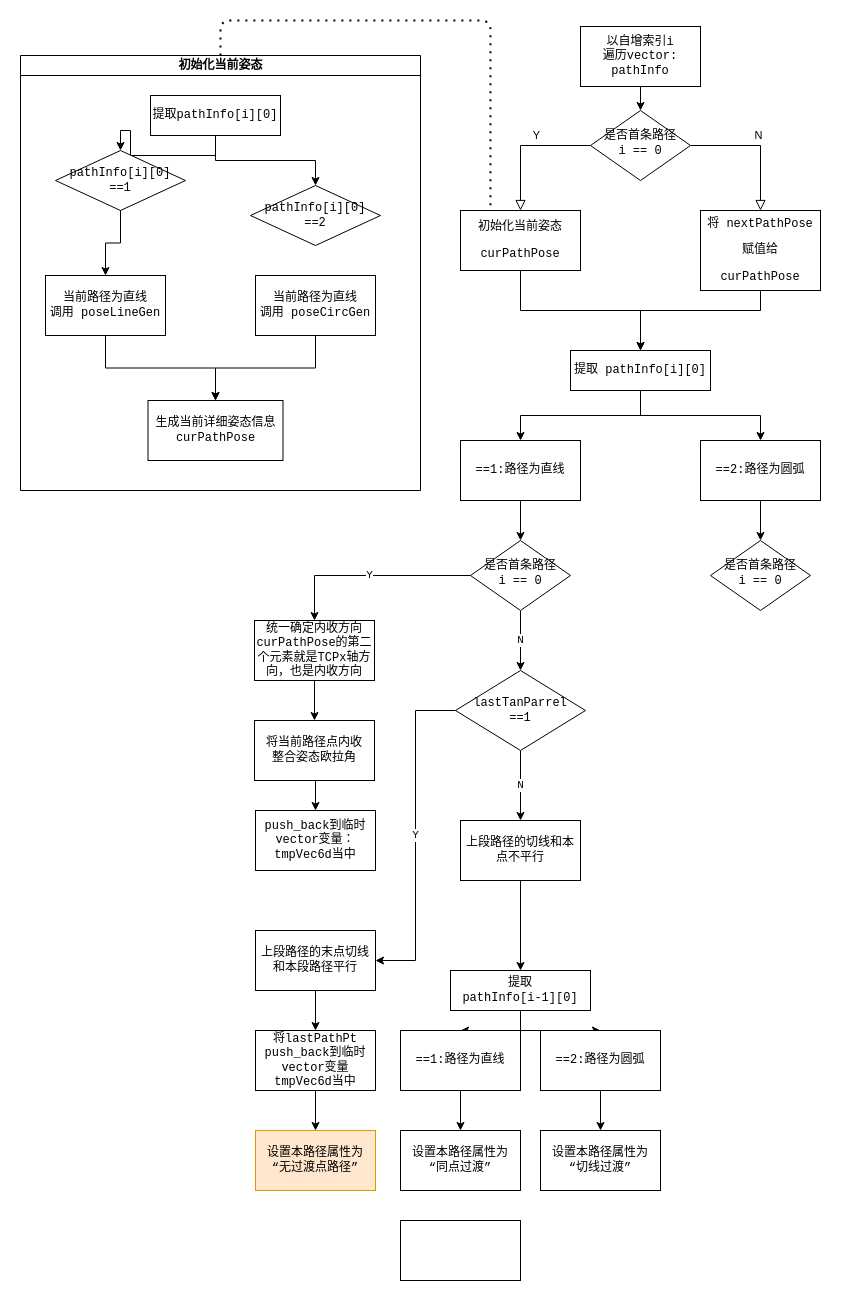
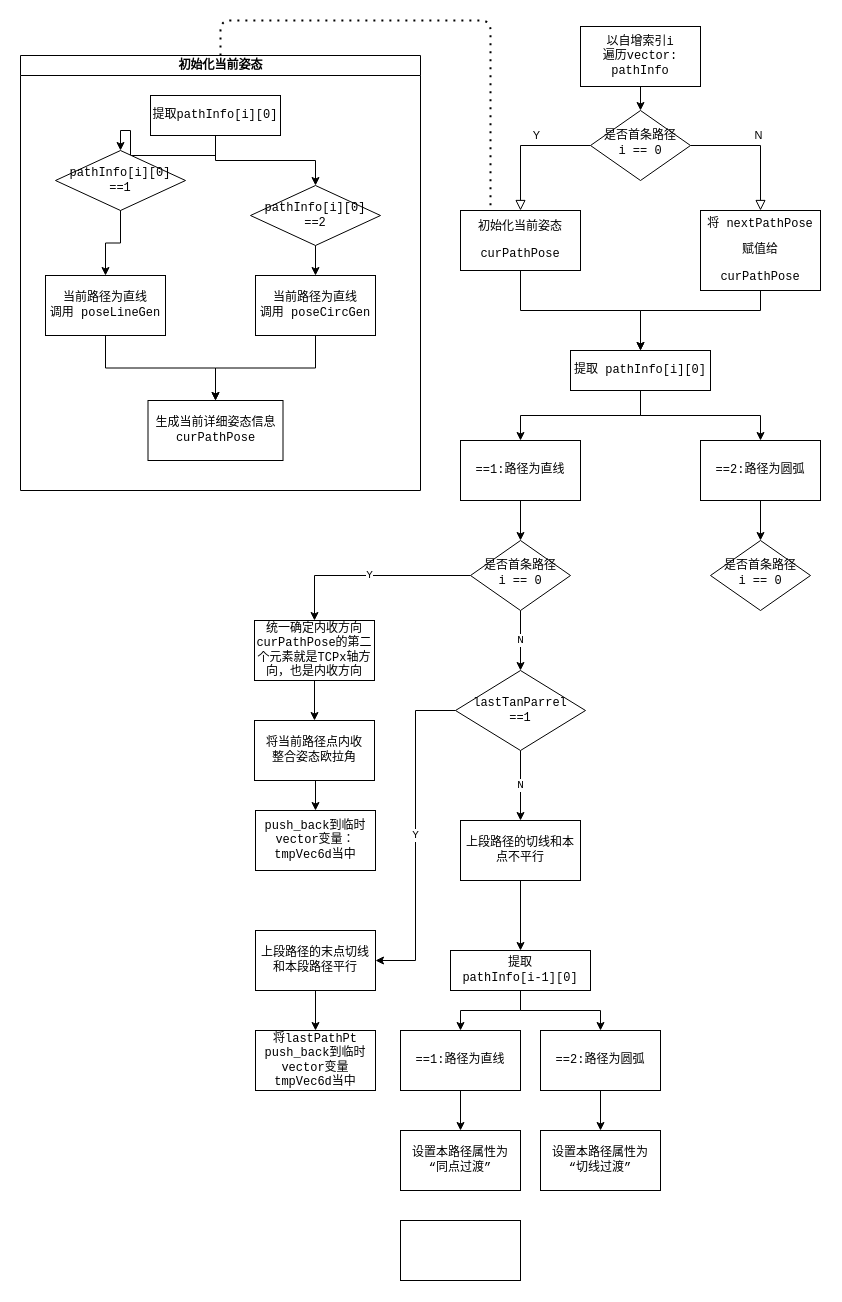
  <mxCell id="0" />
  <mxCell id="1" parent="0" />
  <mxCell id="2" value="Y" style="rounded=0;html=1;jettySize=auto;orthogonalLoop=1;fontSize=11;endArrow=block;endFill=0;endSize=8;strokeWidth=1;shadow=0;labelBackgroundColor=none;edgeStyle=orthogonalEdgeStyle;entryX=0.5;entryY=0;entryDx=0;entryDy=0;" parent="1" source="4" target="6" edge="1"><mxGeometry x="-0.2" y="-10" relative="1" as="geometry"><mxPoint as="offset" /><mxPoint x="540" y="110" as="targetPoint" /></mxGeometry></mxCell>
  <mxCell id="3" value="N" style="edgeStyle=orthogonalEdgeStyle;rounded=0;html=1;jettySize=auto;orthogonalLoop=1;fontSize=11;endArrow=block;endFill=0;endSize=8;strokeWidth=1;shadow=0;labelBackgroundColor=none;entryX=0.5;entryY=0;entryDx=0;entryDy=0;" parent="1" source="4" target="24" edge="1"><mxGeometry y="10" relative="1" as="geometry"><mxPoint as="offset" /><mxPoint x="770" y="150" as="targetPoint" /></mxGeometry></mxCell>
  <mxCell id="4" value="是否首条路径&lt;br&gt;i == 0" style="rhombus;whiteSpace=wrap;html=1;shadow=0;fontFamily=Courier New;fontSize=12;align=center;strokeWidth=1;spacing=6;spacingTop=-4;" parent="1" vertex="1"><mxGeometry x="590" y="110" width="100" height="70" as="geometry" /></mxCell>
  <mxCell id="5" style="edgeStyle=orthogonalEdgeStyle;rounded=0;orthogonalLoop=1;jettySize=auto;html=1;exitX=0.5;exitY=1;exitDx=0;exitDy=0;entryX=0.5;entryY=0;entryDx=0;entryDy=0;fontFamily=Courier New;" edge="1" parent="1" source="6" target="27"><mxGeometry relative="1" as="geometry"><mxPoint x="640" y="350" as="targetPoint" /></mxGeometry></mxCell>
  <mxCell id="6" value="&lt;p&gt;初始化当前姿态&lt;/p&gt;&lt;p&gt;curPathPose&lt;/p&gt;" style="rounded=0;whiteSpace=wrap;html=1;fontFamily=Courier New;" vertex="1" parent="1"><mxGeometry x="460" y="210" width="120" height="60" as="geometry" /></mxCell>
  <mxCell id="7" value="初始化当前姿态" style="swimlane;html=1;startSize=20;horizontal=1;containerType=tree;" vertex="1" parent="1"><mxGeometry x="20" y="55" width="400" height="435" as="geometry"><mxRectangle x="-340" y="100" width="120" height="20" as="alternateBounds" /></mxGeometry></mxCell>
  <mxCell id="8" style="edgeStyle=orthogonalEdgeStyle;rounded=0;orthogonalLoop=1;jettySize=auto;html=1;entryX=0.5;entryY=0;entryDx=0;entryDy=0;fontFamily=Courier New;exitX=0.5;exitY=1;exitDx=0;exitDy=0;" edge="1" parent="7" source="10" target="11"><mxGeometry relative="1" as="geometry"><mxPoint x="195" y="120" as="sourcePoint" /></mxGeometry></mxCell>
  <mxCell id="9" style="edgeStyle=orthogonalEdgeStyle;rounded=0;orthogonalLoop=1;jettySize=auto;html=1;exitX=0.5;exitY=1;exitDx=0;exitDy=0;entryX=0.5;entryY=0;entryDx=0;entryDy=0;fontFamily=Courier New;" edge="1" parent="7" source="10" target="13"><mxGeometry relative="1" as="geometry" /></mxCell>
  <mxCell id="10" value="提取pathInfo[i][0]" style="whiteSpace=wrap;html=1;treeFolding=1;treeMoving=1;newEdgeStyle={&quot;edgeStyle&quot;:&quot;elbowEdgeStyle&quot;,&quot;startArrow&quot;:&quot;none&quot;,&quot;endArrow&quot;:&quot;none&quot;};fontFamily=Courier New;" vertex="1" parent="7"><mxGeometry x="130" y="40" width="130" height="40" as="geometry" /></mxCell>
  <mxCell id="11" value="pathInfo[i][0]&lt;br&gt;==1" style="rhombus;whiteSpace=wrap;html=1;fontFamily=Courier New;" vertex="1" parent="7"><mxGeometry x="35" y="95" width="130" height="60" as="geometry" /></mxCell>
+ <mxCell id="12" style="edgeStyle=orthogonalEdgeStyle;rounded=0;orthogonalLoop=1;jettySize=auto;html=1;exitX=0.5;exitY=1;exitDx=0;exitDy=0;entryX=0.5;entryY=0;entryDx=0;entryDy=0;fontFamily=Courier New;" edge="1" parent="7" source="13" target="18"><mxGeometry relative="1" as="geometry" /></mxCell>
  <mxCell id="13" value="pathInfo[i][0]&lt;br&gt;==2" style="rhombus;whiteSpace=wrap;html=1;fontFamily=Courier New;" vertex="1" parent="7"><mxGeometry x="230" y="130" width="130" height="60" as="geometry" /></mxCell>
  <mxCell id="14" style="edgeStyle=orthogonalEdgeStyle;rounded=0;orthogonalLoop=1;jettySize=auto;html=1;exitX=0.5;exitY=1;exitDx=0;exitDy=0;entryX=0.5;entryY=0;entryDx=0;entryDy=0;fontFamily=Courier New;" edge="1" parent="7" source="15" target="19"><mxGeometry relative="1" as="geometry" /></mxCell>
  <mxCell id="15" value="当前路径为直线&lt;br&gt;调用 poseLineGen" style="rounded=0;whiteSpace=wrap;html=1;fontFamily=Courier New;" vertex="1" parent="7"><mxGeometry x="25" y="220" width="120" height="60" as="geometry" /></mxCell>
  <mxCell id="16" style="edgeStyle=orthogonalEdgeStyle;rounded=0;orthogonalLoop=1;jettySize=auto;html=1;exitX=0.5;exitY=1;exitDx=0;exitDy=0;fontFamily=Courier New;" edge="1" parent="7" source="11" target="15"><mxGeometry relative="1" as="geometry"><mxPoint x="85" y="220" as="targetPoint" /></mxGeometry></mxCell>
  <mxCell id="17" style="edgeStyle=orthogonalEdgeStyle;rounded=0;orthogonalLoop=1;jettySize=auto;html=1;exitX=0.5;exitY=1;exitDx=0;exitDy=0;entryX=0.5;entryY=0;entryDx=0;entryDy=0;fontFamily=Courier New;" edge="1" parent="7" source="18" target="19"><mxGeometry relative="1" as="geometry" /></mxCell>
  <mxCell id="18" value="当前路径为直线&lt;br&gt;调用 poseCircGen" style="rounded=0;whiteSpace=wrap;html=1;fontFamily=Courier New;" vertex="1" parent="7"><mxGeometry x="235" y="220" width="120" height="60" as="geometry" /></mxCell>
  <mxCell id="19" value="生成当前详细姿态信息&lt;br&gt;curPathPose" style="rounded=0;whiteSpace=wrap;html=1;fontFamily=Courier New;" vertex="1" parent="7"><mxGeometry x="127.5" y="345" width="135" height="60" as="geometry" /></mxCell>
  <mxCell id="20" value="" style="endArrow=none;dashed=1;html=1;dashPattern=1 3;strokeWidth=2;entryX=0.25;entryY=0;entryDx=0;entryDy=0;exitX=0.5;exitY=0;exitDx=0;exitDy=0;edgeStyle=orthogonalEdgeStyle;" edge="1" parent="1" source="7" target="6"><mxGeometry width="50" height="50" relative="1" as="geometry"><mxPoint x="380" y="210" as="sourcePoint" /><mxPoint x="430" y="160" as="targetPoint" /><Array as="points"><mxPoint x="220" y="20" /><mxPoint x="490" y="20" /></Array></mxGeometry></mxCell>
  <mxCell id="21" style="edgeStyle=orthogonalEdgeStyle;rounded=0;orthogonalLoop=1;jettySize=auto;html=1;exitX=0.5;exitY=1;exitDx=0;exitDy=0;entryX=0.5;entryY=0;entryDx=0;entryDy=0;" edge="1" parent="1" source="22" target="4"><mxGeometry relative="1" as="geometry" /></mxCell>
  <mxCell id="22" value="以自增索引i&lt;br&gt;遍历vector: pathInfo" style="rounded=0;whiteSpace=wrap;html=1;fontFamily=Courier New;" vertex="1" parent="1"><mxGeometry x="580" y="26" width="120" height="60" as="geometry" /></mxCell>
  <mxCell id="23" style="edgeStyle=orthogonalEdgeStyle;rounded=0;orthogonalLoop=1;jettySize=auto;html=1;exitX=0.5;exitY=1;exitDx=0;exitDy=0;entryX=0.5;entryY=0;entryDx=0;entryDy=0;fontFamily=Courier New;" edge="1" parent="1" source="24" target="27"><mxGeometry relative="1" as="geometry"><mxPoint x="640" y="350" as="targetPoint" /><Array as="points"><mxPoint x="760" y="310" /><mxPoint x="640" y="310" /></Array></mxGeometry></mxCell>
  <mxCell id="24" value="&lt;p&gt;将 nextPathPose&lt;/p&gt;&lt;p&gt;赋值给&lt;/p&gt;&lt;p&gt;curPathPose&lt;/p&gt;" style="rounded=0;whiteSpace=wrap;html=1;fontFamily=Courier New;" vertex="1" parent="1"><mxGeometry x="700" y="210" width="120" height="80" as="geometry" /></mxCell>
  <mxCell id="25" style="edgeStyle=orthogonalEdgeStyle;rounded=0;orthogonalLoop=1;jettySize=auto;html=1;exitX=0.5;exitY=1;exitDx=0;exitDy=0;entryX=0.5;entryY=0;entryDx=0;entryDy=0;fontFamily=Courier New;" edge="1" parent="1" source="27" target="29"><mxGeometry relative="1" as="geometry" /></mxCell>
  <mxCell id="26" style="edgeStyle=orthogonalEdgeStyle;rounded=0;orthogonalLoop=1;jettySize=auto;html=1;exitX=0.5;exitY=1;exitDx=0;exitDy=0;entryX=0.5;entryY=0;entryDx=0;entryDy=0;fontFamily=Courier New;" edge="1" parent="1" source="27" target="31"><mxGeometry relative="1" as="geometry" /></mxCell>
  <mxCell id="27" value="提取 pathInfo[i][0]" style="rounded=0;whiteSpace=wrap;html=1;fontFamily=Courier New;" vertex="1" parent="1"><mxGeometry x="570" y="350" width="140" height="40" as="geometry" /></mxCell>
  <mxCell id="28" style="edgeStyle=orthogonalEdgeStyle;rounded=0;orthogonalLoop=1;jettySize=auto;html=1;exitX=0.5;exitY=1;exitDx=0;exitDy=0;entryX=0.5;entryY=0;entryDx=0;entryDy=0;fontFamily=Courier New;" edge="1" parent="1" source="29" target="34"><mxGeometry relative="1" as="geometry" /></mxCell>
  <mxCell id="29" value="==1:路径为直线" style="rounded=0;whiteSpace=wrap;html=1;fontFamily=Courier New;" vertex="1" parent="1"><mxGeometry x="460" y="440" width="120" height="60" as="geometry" /></mxCell>
  <mxCell id="30" style="edgeStyle=orthogonalEdgeStyle;rounded=0;orthogonalLoop=1;jettySize=auto;html=1;exitX=0.5;exitY=1;exitDx=0;exitDy=0;entryX=0.5;entryY=0;entryDx=0;entryDy=0;fontFamily=Courier New;" edge="1" parent="1" source="31" target="35"><mxGeometry relative="1" as="geometry" /></mxCell>
  <mxCell id="31" value="==2:路径为圆弧" style="rounded=0;whiteSpace=wrap;html=1;fontFamily=Courier New;" vertex="1" parent="1"><mxGeometry x="700" y="440" width="120" height="60" as="geometry" /></mxCell>
  <mxCell id="32" value="Y" style="edgeStyle=orthogonalEdgeStyle;rounded=0;orthogonalLoop=1;jettySize=auto;html=1;exitX=0;exitY=0.5;exitDx=0;exitDy=0;entryX=0.5;entryY=0;entryDx=0;entryDy=0;fontFamily=Courier New;" edge="1" parent="1" source="34" target="37"><mxGeometry relative="1" as="geometry" /></mxCell>
  <mxCell id="33" value="N" style="edgeStyle=orthogonalEdgeStyle;rounded=0;orthogonalLoop=1;jettySize=auto;html=1;exitX=0.5;exitY=1;exitDx=0;exitDy=0;entryX=0.5;entryY=0;entryDx=0;entryDy=0;fontFamily=Courier New;" edge="1" parent="1" source="34" target="43"><mxGeometry relative="1" as="geometry"><mxPoint x="520" y="670" as="targetPoint" /></mxGeometry></mxCell>
  <mxCell id="34" value="是否首条路径&lt;br&gt;i == 0" style="rhombus;whiteSpace=wrap;html=1;shadow=0;fontFamily=Courier New;fontSize=12;align=center;strokeWidth=1;spacing=6;spacingTop=-4;" vertex="1" parent="1"><mxGeometry x="470" y="540" width="100" height="70" as="geometry" /></mxCell>
  <mxCell id="35" value="是否首条路径&lt;br&gt;i == 0" style="rhombus;whiteSpace=wrap;html=1;shadow=0;fontFamily=Courier New;fontSize=12;align=center;strokeWidth=1;spacing=6;spacingTop=-4;" vertex="1" parent="1"><mxGeometry x="710" y="540" width="100" height="70" as="geometry" /></mxCell>
  <mxCell id="36" style="edgeStyle=orthogonalEdgeStyle;rounded=0;orthogonalLoop=1;jettySize=auto;html=1;exitX=0.5;exitY=1;exitDx=0;exitDy=0;entryX=0.5;entryY=0;entryDx=0;entryDy=0;fontFamily=Courier New;" edge="1" parent="1" source="37" target="39"><mxGeometry relative="1" as="geometry" /></mxCell>
  <mxCell id="37" value="统一确定内收方向&lt;br&gt;curPathPose的第二个元素就是TCPx轴方向，也是内收方向" style="rounded=0;whiteSpace=wrap;html=1;fontFamily=Courier New;" vertex="1" parent="1"><mxGeometry x="254" y="620" width="120" height="60" as="geometry" /></mxCell>
  <mxCell id="38" style="edgeStyle=orthogonalEdgeStyle;rounded=0;orthogonalLoop=1;jettySize=auto;html=1;exitX=0.5;exitY=1;exitDx=0;exitDy=0;entryX=0.5;entryY=0;entryDx=0;entryDy=0;fontFamily=Courier New;" edge="1" parent="1" source="39" target="40"><mxGeometry relative="1" as="geometry" /></mxCell>
  <mxCell id="39" value="将当前路径点内收&lt;br&gt;整合姿态欧拉角" style="rounded=0;whiteSpace=wrap;html=1;fontFamily=Courier New;" vertex="1" parent="1"><mxGeometry x="254" y="720" width="120" height="60" as="geometry" /></mxCell>
  <mxCell id="40" value="push_back到临时vector变量：tmpVec6d当中" style="rounded=0;whiteSpace=wrap;html=1;fontFamily=Courier New;" vertex="1" parent="1"><mxGeometry x="255" y="810" width="120" height="60" as="geometry" /></mxCell>
  <mxCell id="41" value="Y" style="edgeStyle=orthogonalEdgeStyle;rounded=0;orthogonalLoop=1;jettySize=auto;html=1;exitX=0;exitY=0.5;exitDx=0;exitDy=0;entryX=1;entryY=0.5;entryDx=0;entryDy=0;fontFamily=Courier New;" edge="1" parent="1" source="43" target="45"><mxGeometry relative="1" as="geometry" /></mxCell>
  <mxCell id="42" value="N" style="edgeStyle=orthogonalEdgeStyle;rounded=0;orthogonalLoop=1;jettySize=auto;html=1;exitX=0.5;exitY=1;exitDx=0;exitDy=0;entryX=0.5;entryY=0;entryDx=0;entryDy=0;fontFamily=Courier New;" edge="1" parent="1" source="43" target="47"><mxGeometry relative="1" as="geometry" /></mxCell>
  <mxCell id="43" value="lastTanParrel&lt;br&gt;==1" style="rhombus;whiteSpace=wrap;html=1;fontFamily=Courier New;" vertex="1" parent="1"><mxGeometry x="455" y="670" width="130" height="80" as="geometry" /></mxCell>
  <mxCell id="44" style="edgeStyle=orthogonalEdgeStyle;rounded=0;orthogonalLoop=1;jettySize=auto;html=1;exitX=0.5;exitY=1;exitDx=0;exitDy=0;entryX=0.5;entryY=0;entryDx=0;entryDy=0;fontFamily=Courier New;" edge="1" parent="1" source="45" target="49"><mxGeometry relative="1" as="geometry" /></mxCell>
  <mxCell id="45" value="上段路径的末点切线和本段路径平行" style="rounded=0;whiteSpace=wrap;html=1;fontFamily=Courier New;" vertex="1" parent="1"><mxGeometry x="255" y="930" width="120" height="60" as="geometry" /></mxCell>
  <mxCell id="46" style="edgeStyle=orthogonalEdgeStyle;rounded=0;orthogonalLoop=1;jettySize=auto;html=1;exitX=0.5;exitY=1;exitDx=0;exitDy=0;entryX=0.5;entryY=0;entryDx=0;entryDy=0;fontFamily=Courier New;" edge="1" parent="1" source="47" target="53"><mxGeometry relative="1" as="geometry" /></mxCell>
  <mxCell id="47" value="上段路径的切线和本点不平行" style="rounded=0;whiteSpace=wrap;html=1;fontFamily=Courier New;" vertex="1" parent="1"><mxGeometry x="460" y="820" width="120" height="60" as="geometry" /></mxCell>
- <mxCell id="48" style="edgeStyle=orthogonalEdgeStyle;rounded=0;orthogonalLoop=1;jettySize=auto;html=1;exitX=0.5;exitY=1;exitDx=0;exitDy=0;entryX=0.5;entryY=0;entryDx=0;entryDy=0;fontFamily=Courier New;" edge="1" parent="1" source="49" target="50"><mxGeometry relative="1" as="geometry" /></mxCell>
  <mxCell id="49" value="将lastPathPt&lt;br&gt;push_back到临时vector变量 tmpVec6d当中" style="rounded=0;whiteSpace=wrap;html=1;fontFamily=Courier New;" vertex="1" parent="1"><mxGeometry x="255" y="1030" width="120" height="60" as="geometry" /></mxCell>
- <mxCell id="50" value="设置本路径属性为&lt;br&gt;“无过渡点路径”" style="rounded=0;whiteSpace=wrap;html=1;fontFamily=Courier New;fillColor=#ffe6cc;strokeColor=#d79b00;" vertex="1" parent="1"><mxGeometry x="255" y="1130" width="120" height="60" as="geometry" /></mxCell>
  <mxCell id="51" style="edgeStyle=orthogonalEdgeStyle;rounded=0;orthogonalLoop=1;jettySize=auto;html=1;exitX=0.5;exitY=1;exitDx=0;exitDy=0;entryX=0.5;entryY=0;entryDx=0;entryDy=0;fontFamily=Courier New;" edge="1" parent="1" source="53" target="55"><mxGeometry relative="1" as="geometry" /></mxCell>
  <mxCell id="52" style="edgeStyle=orthogonalEdgeStyle;rounded=0;orthogonalLoop=1;jettySize=auto;html=1;exitX=0.5;exitY=1;exitDx=0;exitDy=0;entryX=0.5;entryY=0;entryDx=0;entryDy=0;fontFamily=Courier New;" edge="1" parent="1" source="53" target="57"><mxGeometry relative="1" as="geometry" /></mxCell>
- <mxCell id="53" value="提取 &lt;br&gt;pathInfo[i-1][0]" style="rounded=0;whiteSpace=wrap;html=1;fontFamily=Courier New;" vertex="1" parent="1"><mxGeometry x="450" y="970" width="140" height="40" as="geometry" /></mxCell>
+ <mxCell id="53" value="提取 &lt;br&gt;pathInfo[i-1][0]" style="rounded=0;whiteSpace=wrap;html=1;fontFamily=Courier New;" vertex="1" parent="1"><mxGeometry x="450" y="950" width="140" height="40" as="geometry" /></mxCell>
  <mxCell id="54" style="edgeStyle=orthogonalEdgeStyle;rounded=0;orthogonalLoop=1;jettySize=auto;html=1;exitX=0.5;exitY=1;exitDx=0;exitDy=0;entryX=0.5;entryY=0;entryDx=0;entryDy=0;fontFamily=Courier New;" edge="1" parent="1" source="55" target="58"><mxGeometry relative="1" as="geometry" /></mxCell>
  <mxCell id="55" value="==1:路径为直线" style="rounded=0;whiteSpace=wrap;html=1;fontFamily=Courier New;" vertex="1" parent="1"><mxGeometry x="400" y="1030" width="120" height="60" as="geometry" /></mxCell>
  <mxCell id="56" style="edgeStyle=orthogonalEdgeStyle;rounded=0;orthogonalLoop=1;jettySize=auto;html=1;exitX=0.5;exitY=1;exitDx=0;exitDy=0;entryX=0.5;entryY=0;entryDx=0;entryDy=0;fontFamily=Courier New;" edge="1" parent="1" source="57" target="59"><mxGeometry relative="1" as="geometry" /></mxCell>
  <mxCell id="57" value="==2:路径为圆弧" style="rounded=0;whiteSpace=wrap;html=1;fontFamily=Courier New;" vertex="1" parent="1"><mxGeometry x="540" y="1030" width="120" height="60" as="geometry" /></mxCell>
  <mxCell id="58" value="设置本路径属性为&lt;br&gt;“同点过渡”" style="rounded=0;whiteSpace=wrap;html=1;fontFamily=Courier New;" vertex="1" parent="1"><mxGeometry x="400" y="1130" width="120" height="60" as="geometry" /></mxCell>
  <mxCell id="59" value="设置本路径属性为&lt;br&gt;“切线过渡”" style="rounded=0;whiteSpace=wrap;html=1;fontFamily=Courier New;" vertex="1" parent="1"><mxGeometry x="540" y="1130" width="120" height="60" as="geometry" /></mxCell>
  <mxCell id="60" value="" style="rounded=0;whiteSpace=wrap;html=1;fontFamily=Courier New;" vertex="1" parent="1"><mxGeometry x="400" y="1220" width="120" height="60" as="geometry" /></mxCell>
